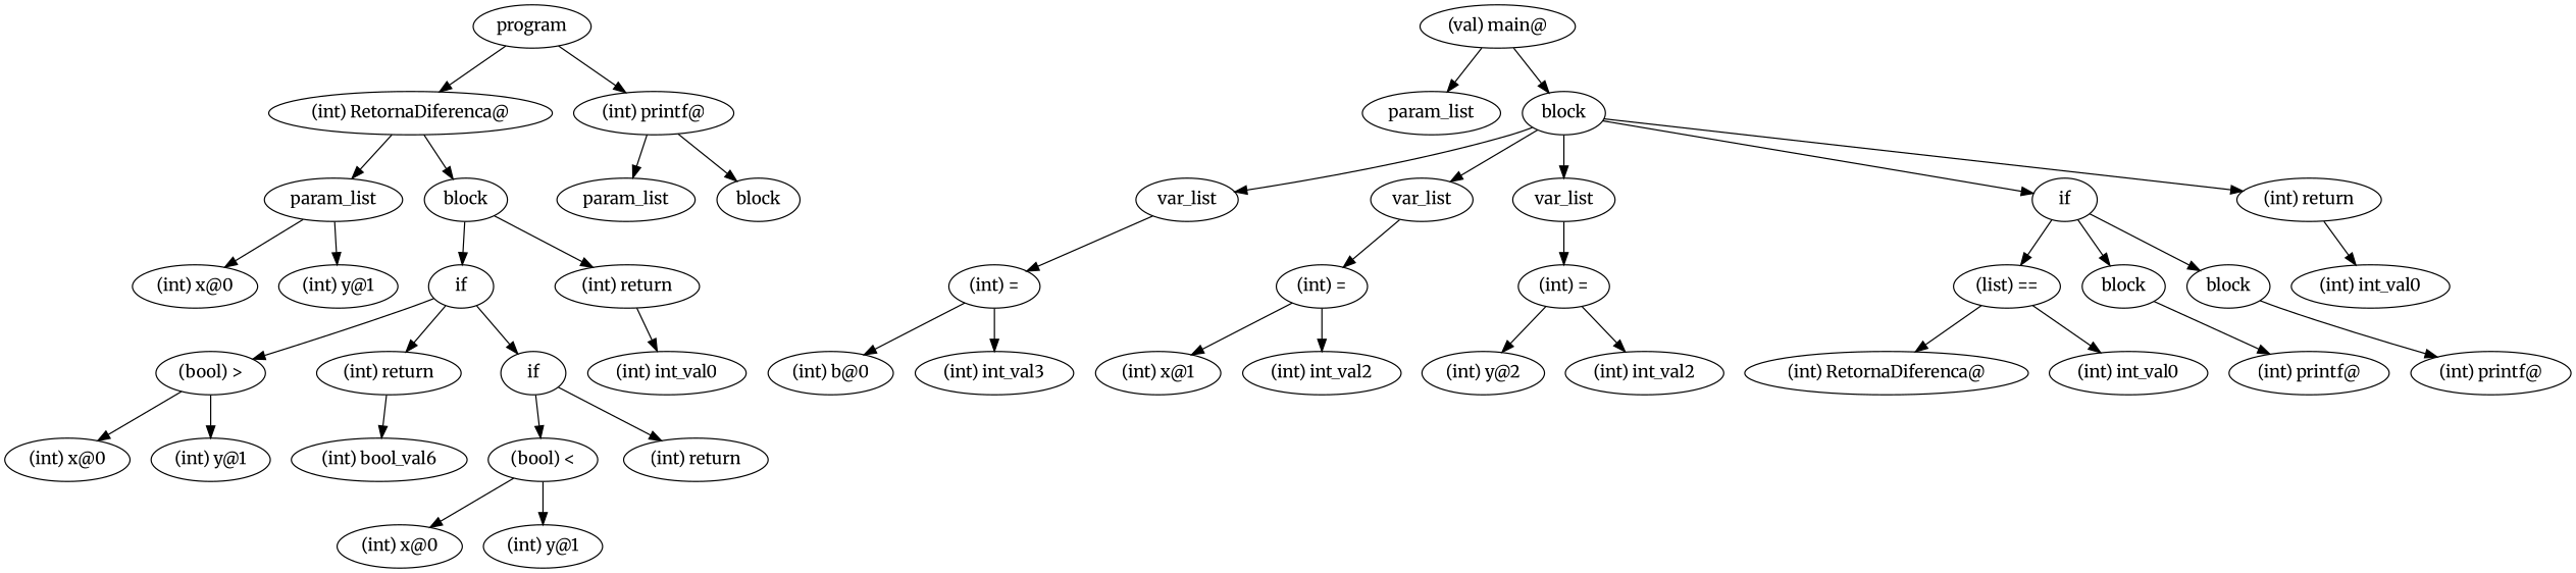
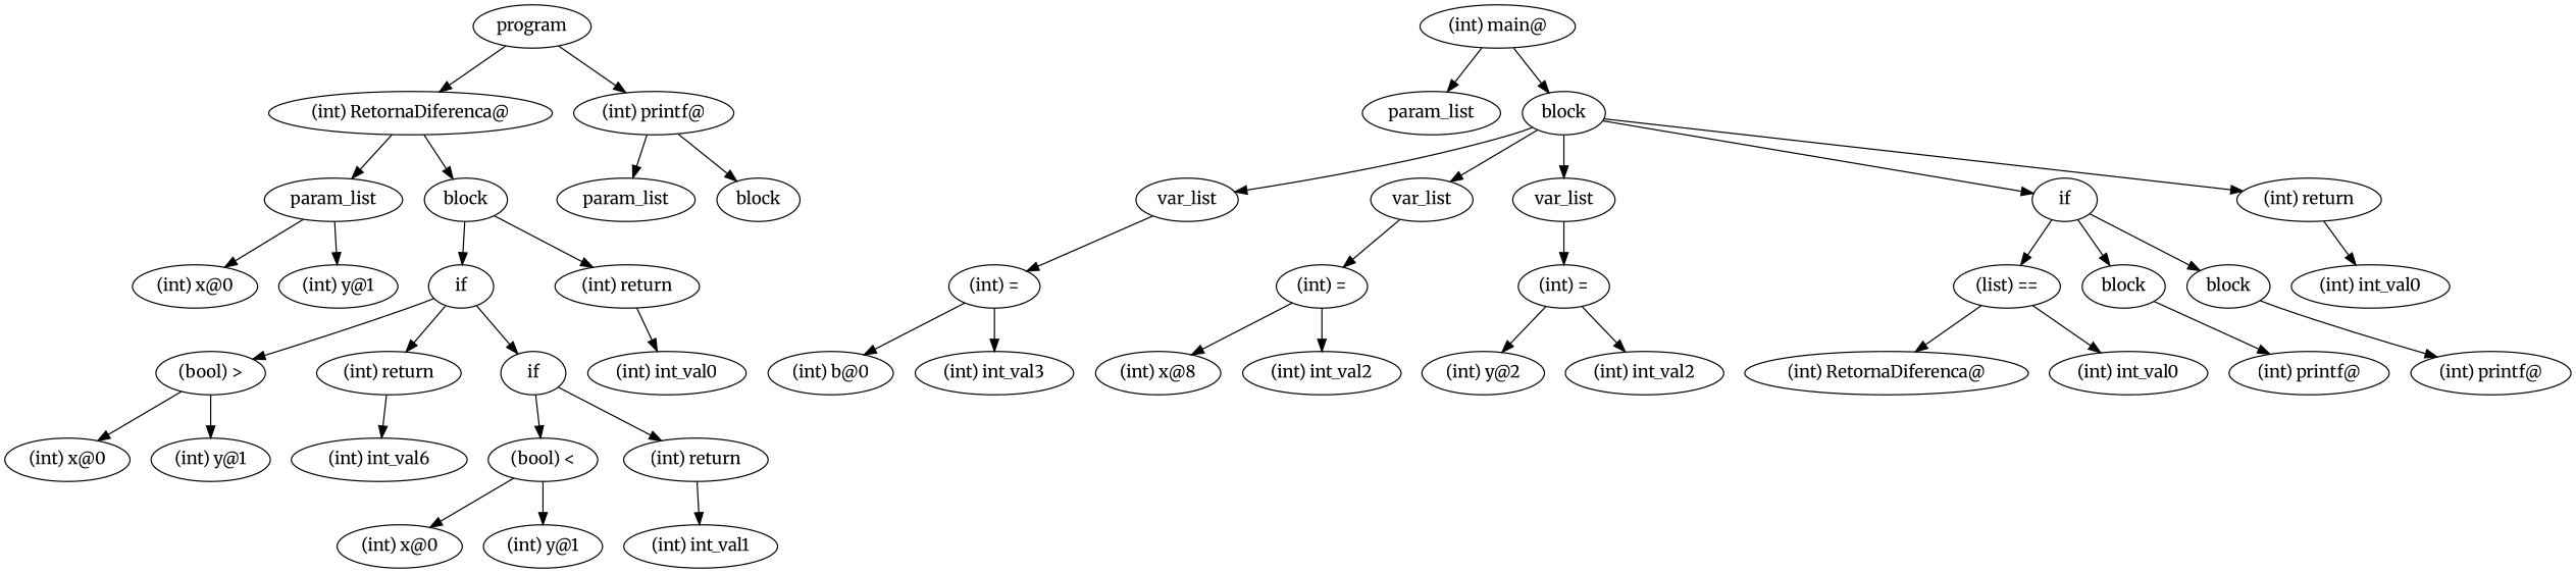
  digraph {
    fontname=Merriweather
    ordering=out
    node [fontname=Merriweather]
    edge [fontname=Merriweather]
    n1 [label=program]
    n2 [label="(int) RetornaDiferenca@"]
    n3 [label="(int) printf@"]
    n4 [label=param_list]
    n5 [label=block]
    n6 [label=param_list]
    n7 [label=block]
-   n8 [label="(val) main@"]
+   n8 [label="(int) main@"]
    n9 [label=param_list]
    n10 [label=block]
    n11 [label="(int) x@0"]
    n12 [label="(int) y@1"]
    n13 [label=if]
    n14 [label="(int) return"]
    n15 [label="(bool) >"]
    n16 [label="(int) return"]
    n17 [label=if]
    n18 [label="(int) int_val0"]
    n19 [label="(int) x@0"]
    n20 [label="(int) y@1"]
-   n21 [label="(int) bool_val6"]
+   n21 [label="(int) int_val6"]
    n22 [label="(bool) <"]
    n23 [label="(int) return"]
    n24 [label="(int) x@0"]
    n25 [label="(int) y@1"]
+   n26 [label="(int) int_val1"]
    n27 [label=var_list]
    n28 [label=var_list]
    n29 [label=var_list]
    n30 [label=if]
    n31 [label="(int) return"]
    n32 [label="(int) ="]
    n33 [label="(int) ="]
    n34 [label="(int) ="]
    n35 [label="(list) =="]
    n36 [label=block]
    n37 [label=block]
    n38 [label="(int) int_val0"]
    n39 [label="(int) b@0"]
    n40 [label="(int) int_val3"]
-   n41 [label="(int) x@1"]
+   n41 [label="(int) x@8"]
    n42 [label="(int) int_val2"]
    n43 [label="(int) y@2"]
    n44 [label="(int) int_val2"]
    n45 [label="(int) RetornaDiferenca@"]
    n46 [label="(int) int_val0"]
    n47 [label="(int) printf@"]
    n48 [label="(int) printf@"]
    n1 -> n2
    n1 -> n3
    n2 -> n4
    n2 -> n5
    n3 -> n6
    n3 -> n7
    n4 -> n11
    n4 -> n12
    n5 -> n13
    n5 -> n14
    n8 -> n9
    n8 -> n10
    n10 -> n27
    n10 -> n28
    n10 -> n29
    n10 -> n30
    n10 -> n31
    n13 -> n15
    n13 -> n16
    n13 -> n17
    n14 -> n18
    n15 -> n19
    n15 -> n20
    n16 -> n21
    n17 -> n22
    n17 -> n23
    n22 -> n24
    n22 -> n25
+   n23 -> n26
    n27 -> n32
    n28 -> n33
    n29 -> n34
    n30 -> n35
    n30 -> n36
    n30 -> n37
    n31 -> n38
    n32 -> n39
    n32 -> n40
    n33 -> n41
    n33 -> n42
    n34 -> n43
    n34 -> n44
    n35 -> n45
    n35 -> n46
    n36 -> n47
    n37 -> n48
  }
